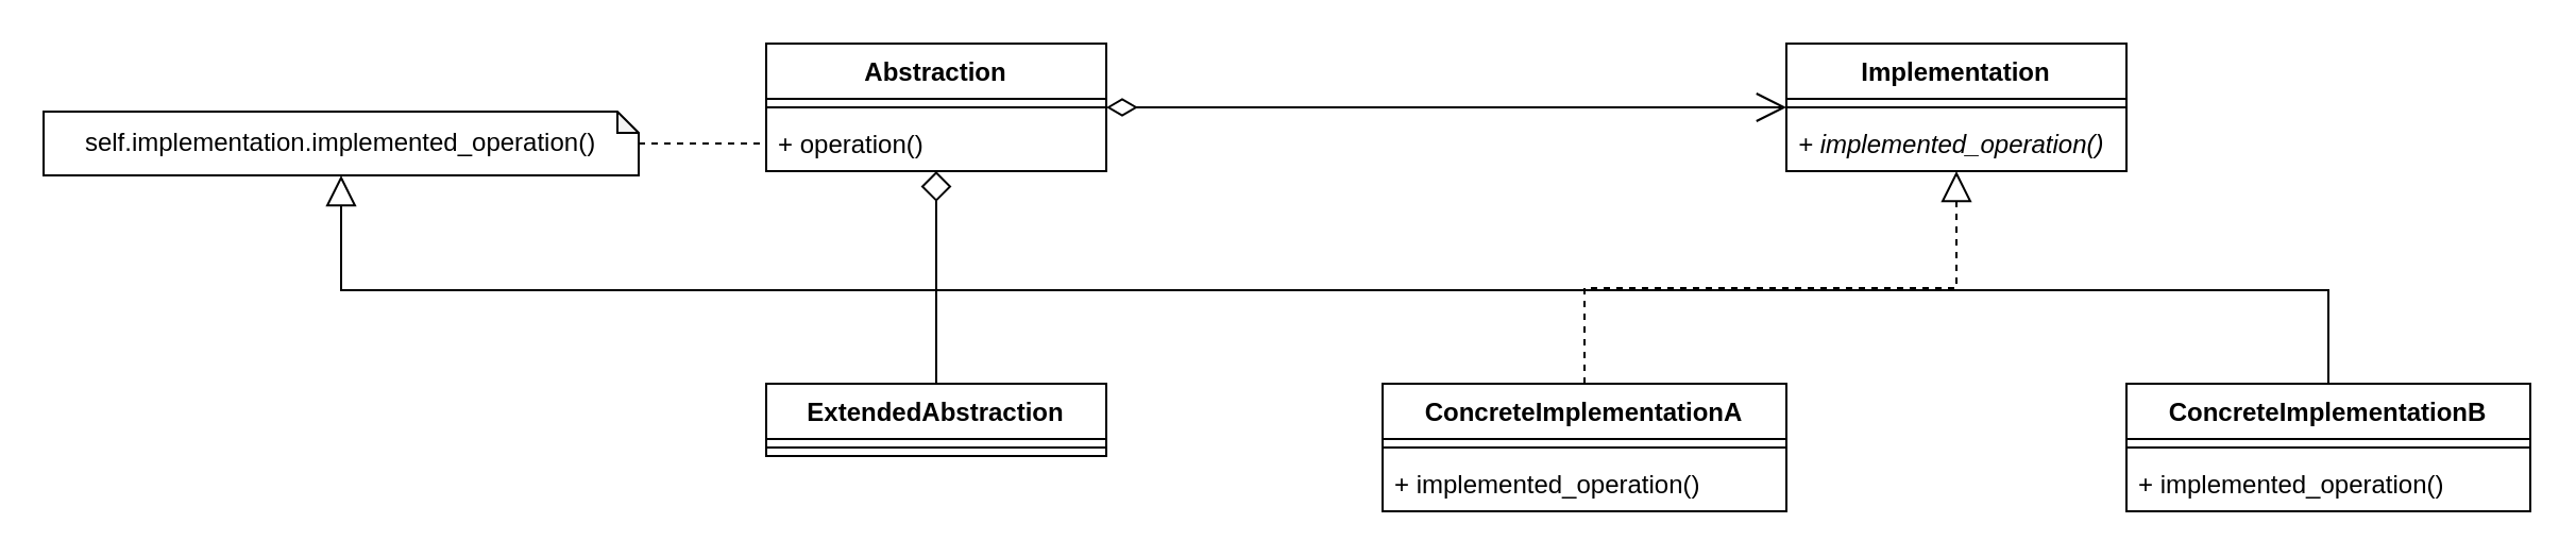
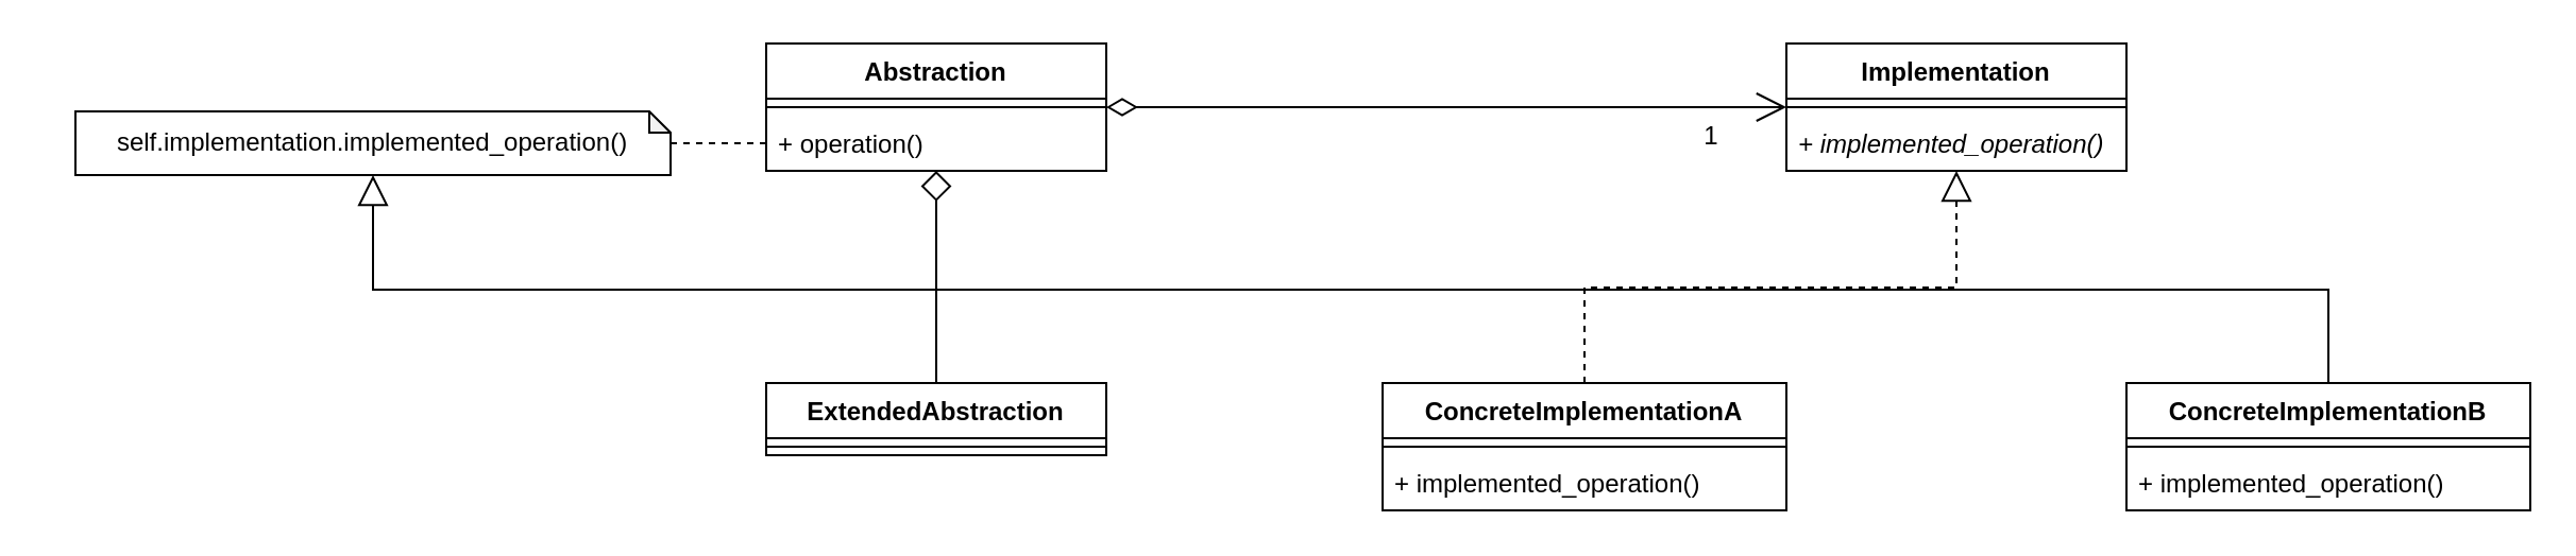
  <mxCell id="0" />
  <mxCell id="1" parent="0" />
  <mxCell id="2" style="edgeStyle=orthogonalEdgeStyle;rounded=0;orthogonalLoop=1;jettySize=auto;html=1;endArrow=open;endFill=0;endSize=12;startArrow=diamondThin;startFill=0;startSize=12;" edge="1" parent="1" source="3" target="9"><mxGeometry relative="1" as="geometry" /></mxCell>
  <mxCell id="3" value="Abstraction" style="swimlane;fontStyle=1;align=center;verticalAlign=top;childLayout=stackLayout;horizontal=1;startSize=26;horizontalStack=0;resizeParent=1;resizeParentMax=0;resizeLast=0;collapsible=1;marginBottom=0;" vertex="1" parent="1"><mxGeometry x="360" y="20" width="160" height="60" as="geometry" /></mxCell>
  <mxCell id="4" value="" style="line;strokeWidth=1;fillColor=none;align=left;verticalAlign=middle;spacingTop=-1;spacingLeft=3;spacingRight=3;rotatable=0;labelPosition=right;points=[];portConstraint=eastwest;" vertex="1" parent="3"><mxGeometry y="26" width="160" height="8" as="geometry" /></mxCell>
  <mxCell id="5" value="+ operation()" style="text;strokeColor=none;fillColor=none;align=left;verticalAlign=top;spacingLeft=4;spacingRight=4;overflow=hidden;rotatable=0;points=[[0,0.5],[1,0.5]];portConstraint=eastwest;" vertex="1" parent="3"><mxGeometry y="34" width="160" height="26" as="geometry" /></mxCell>
  <mxCell id="6" style="edgeStyle=orthogonalEdgeStyle;rounded=0;orthogonalLoop=1;jettySize=auto;html=1;exitX=0.5;exitY=0;exitDx=0;exitDy=0;endArrow=diamond;endFill=0;endSize=12;" edge="1" parent="1" source="7" target="3"><mxGeometry relative="1" as="geometry" /></mxCell>
  <mxCell id="7" value="ExtendedAbstraction" style="swimlane;fontStyle=1;align=center;verticalAlign=top;childLayout=stackLayout;horizontal=1;startSize=26;horizontalStack=0;resizeParent=1;resizeParentMax=0;resizeLast=0;collapsible=1;marginBottom=0;" vertex="1" parent="1"><mxGeometry x="360" y="180" width="160" height="34" as="geometry" /></mxCell>
  <mxCell id="8" value="" style="line;strokeWidth=1;fillColor=none;align=left;verticalAlign=middle;spacingTop=-1;spacingLeft=3;spacingRight=3;rotatable=0;labelPosition=right;points=[];portConstraint=eastwest;" vertex="1" parent="7"><mxGeometry y="26" width="160" height="8" as="geometry" /></mxCell>
  <mxCell id="9" value="Implementation" style="swimlane;fontStyle=1;align=center;verticalAlign=top;childLayout=stackLayout;horizontal=1;startSize=26;horizontalStack=0;resizeParent=1;resizeParentMax=0;resizeLast=0;collapsible=1;marginBottom=0;" vertex="1" parent="1"><mxGeometry x="840" y="20" width="160" height="60" as="geometry" /></mxCell>
  <mxCell id="10" value="" style="line;strokeWidth=1;fillColor=none;align=left;verticalAlign=middle;spacingTop=-1;spacingLeft=3;spacingRight=3;rotatable=0;labelPosition=right;points=[];portConstraint=eastwest;" vertex="1" parent="9"><mxGeometry y="26" width="160" height="8" as="geometry" /></mxCell>
  <mxCell id="11" value="+ implemented_operation()" style="text;strokeColor=none;fillColor=none;align=left;verticalAlign=top;spacingLeft=4;spacingRight=4;overflow=hidden;rotatable=0;points=[[0,0.5],[1,0.5]];portConstraint=eastwest;fontStyle=2" vertex="1" parent="9"><mxGeometry y="34" width="160" height="26" as="geometry" /></mxCell>
  <mxCell id="12" style="edgeStyle=orthogonalEdgeStyle;rounded=0;orthogonalLoop=1;jettySize=auto;html=1;exitX=0.5;exitY=0;exitDx=0;exitDy=0;endSize=12;endArrow=block;endFill=0;dashed=1;" edge="1" parent="1" source="13" target="9"><mxGeometry relative="1" as="geometry" /></mxCell>
  <mxCell id="13" value="ConcreteImplementationA" style="swimlane;fontStyle=1;align=center;verticalAlign=top;childLayout=stackLayout;horizontal=1;startSize=26;horizontalStack=0;resizeParent=1;resizeParentMax=0;resizeLast=0;collapsible=1;marginBottom=0;" vertex="1" parent="1"><mxGeometry x="650" y="180" width="190" height="60" as="geometry" /></mxCell>
  <mxCell id="14" value="" style="line;strokeWidth=1;fillColor=none;align=left;verticalAlign=middle;spacingTop=-1;spacingLeft=3;spacingRight=3;rotatable=0;labelPosition=right;points=[];portConstraint=eastwest;" vertex="1" parent="13"><mxGeometry y="26" width="190" height="8" as="geometry" /></mxCell>
  <mxCell id="15" value="+ implemented_operation()" style="text;strokeColor=none;fillColor=none;align=left;verticalAlign=top;spacingLeft=4;spacingRight=4;overflow=hidden;rotatable=0;points=[[0,0.5],[1,0.5]];portConstraint=eastwest;fontStyle=0" vertex="1" parent="13"><mxGeometry y="34" width="190" height="26" as="geometry" /></mxCell>
  <mxCell id="16" style="edgeStyle=orthogonalEdgeStyle;rounded=0;orthogonalLoop=1;jettySize=auto;html=1;exitX=0.5;exitY=0;exitDx=0;exitDy=0;endArrow=block;endFill=0;endSize=12;" edge="1" parent="1" source="17" target="22"><mxGeometry relative="1" as="geometry" /></mxCell>
  <mxCell id="17" value="ConcreteImplementationB" style="swimlane;fontStyle=1;align=center;verticalAlign=top;childLayout=stackLayout;horizontal=1;startSize=26;horizontalStack=0;resizeParent=1;resizeParentMax=0;resizeLast=0;collapsible=1;marginBottom=0;" vertex="1" parent="1"><mxGeometry x="1000" y="180" width="190" height="60" as="geometry" /></mxCell>
  <mxCell id="18" value="" style="line;strokeWidth=1;fillColor=none;align=left;verticalAlign=middle;spacingTop=-1;spacingLeft=3;spacingRight=3;rotatable=0;labelPosition=right;points=[];portConstraint=eastwest;" vertex="1" parent="17"><mxGeometry y="26" width="190" height="8" as="geometry" /></mxCell>
  <mxCell id="19" value="+ implemented_operation()" style="text;strokeColor=none;fillColor=none;align=left;verticalAlign=top;spacingLeft=4;spacingRight=4;overflow=hidden;rotatable=0;points=[[0,0.5],[1,0.5]];portConstraint=eastwest;fontStyle=0" vertex="1" parent="17"><mxGeometry y="34" width="190" height="26" as="geometry" /></mxCell>
+ <mxCell id="20" value="1" style="text;html=1;strokeColor=none;fillColor=none;align=center;verticalAlign=middle;whiteSpace=wrap;rounded=0;" vertex="1" parent="1"><mxGeometry x="790" y="54" width="30" height="20" as="geometry" /></mxCell>
  <mxCell id="21" style="edgeStyle=orthogonalEdgeStyle;rounded=0;orthogonalLoop=1;jettySize=auto;html=1;startArrow=none;startFill=0;startSize=12;endArrow=none;endFill=0;endSize=12;dashed=1;" edge="1" parent="1" source="22" target="5"><mxGeometry relative="1" as="geometry" /></mxCell>
- <mxCell id="22" value="self.implementation.implemented_operation()" style="shape=note;whiteSpace=wrap;html=1;backgroundOutline=1;darkOpacity=0.05;size=10;" vertex="1" parent="1"><mxGeometry x="20" y="52" width="280" height="30" as="geometry" /></mxCell>
+ <mxCell id="22" value="self.implementation.implemented_operation()" style="shape=note;whiteSpace=wrap;html=1;backgroundOutline=1;darkOpacity=0.05;size=10;" vertex="1" parent="1"><mxGeometry x="35" y="52" width="280" height="30" as="geometry" /></mxCell>
